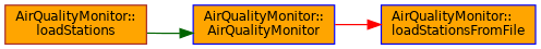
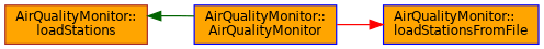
  digraph {
    rankdir=RL
    node [color=blue fillcolor=orange fontname=Helvetica fontsize=10 shape=box style=filled]
    edge [dir=back fontname=Helvetica fontsize=10 labelfontname=Helvetica labelfontsize=10 style=solid]
    n1 [fontcolor=black height=0.2 label="AirQualityMonitor::\lloadStationsFromFile" width=0.4]
    n2 [height=0.2 label="AirQualityMonitor::\lAirQualityMonitor" width=0.4]
    n3 [color=brown height=0.2 label="AirQualityMonitor::\lloadStations" width=0.4]
    n1 -> n2 [color=red]
-   n2 -> n3 [color=darkgreen]
+   n3 -> n2 [color=darkgreen]
  }
